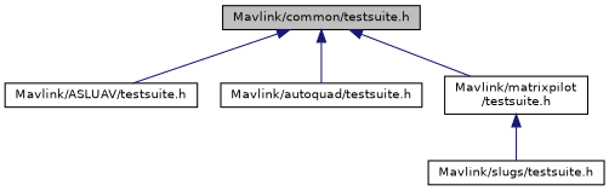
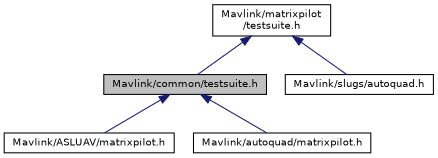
  digraph {
    node [color=black fillcolor=white fontname=Helvetica fontsize=10 shape=record style=filled]
    edge [color=midnightblue dir=back fontname=Helvetica fontsize=10 labelfontname=Helvetica labelfontsize=10 style=solid]
    n1 [fillcolor=grey75 fontcolor=black height=0.2 label="Mavlink/common/testsuite.h" width=0.4]
-   n2 [height=0.2 label="Mavlink/ASLUAV/testsuite.h" width=0.4]
-   n3 [height=0.2 label="Mavlink/autoquad/testsuite.h" width=0.4]
+   n2 [height=0.2 label="Mavlink/ASLUAV/matrixpilot.h" width=0.4]
+   n3 [height=0.2 label="Mavlink/autoquad/matrixpilot.h" width=0.4]
    n4 [height=0.2 label="Mavlink/matrixpilot\l/testsuite.h" width=0.4]
-   n5 [height=0.2 label="Mavlink/slugs/testsuite.h" width=0.4]
+   n5 [height=0.2 label="Mavlink/slugs/autoquad.h" width=0.4]
    n1 -> n2
    n1 -> n3
-   n1 -> n4
+   n4 -> n1
    n4 -> n5
  }
